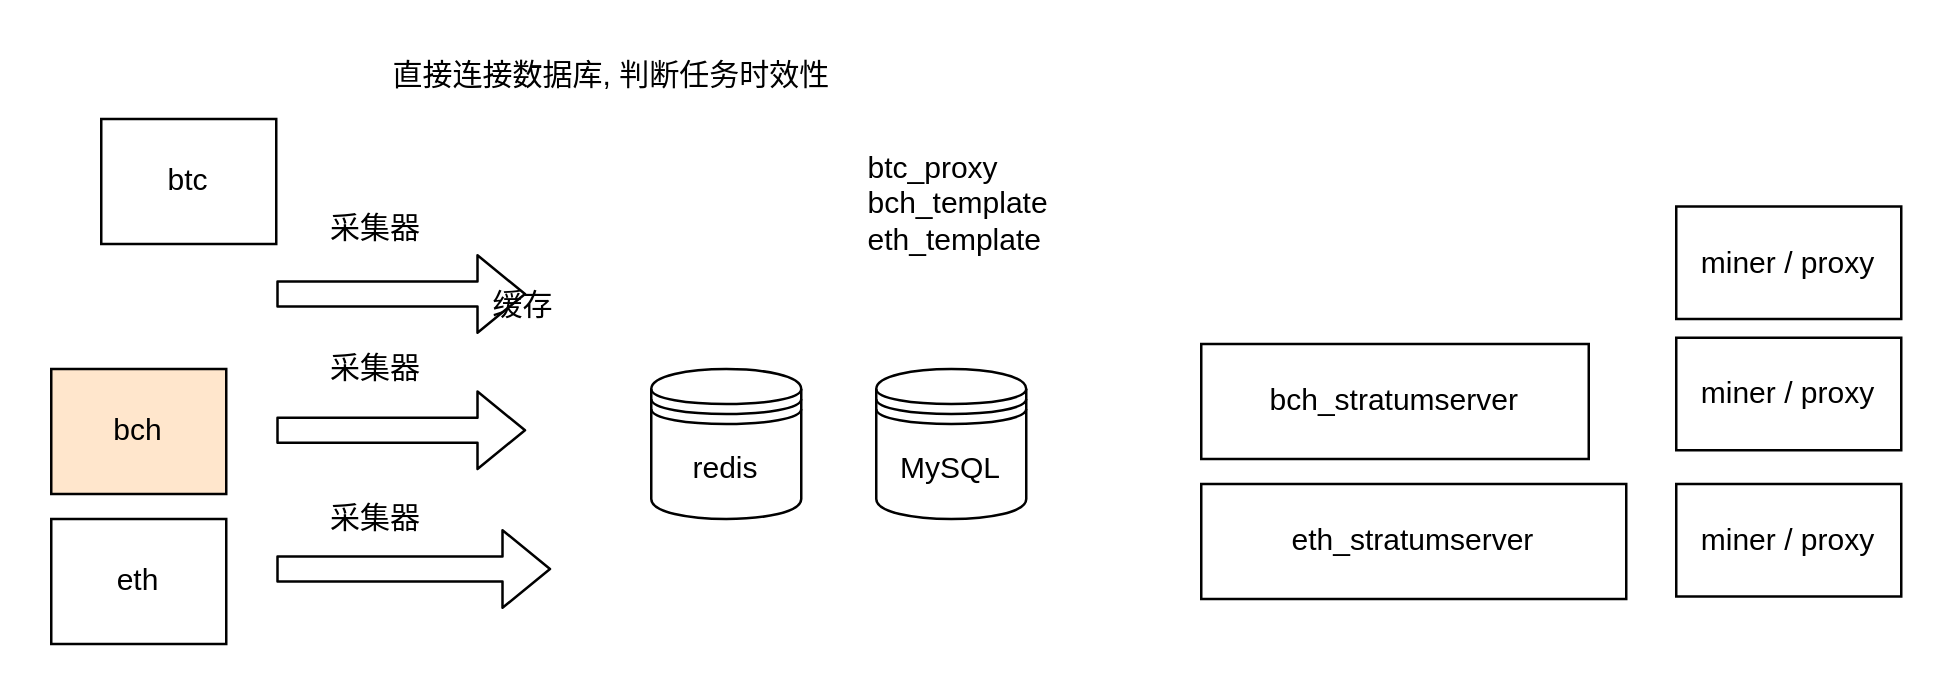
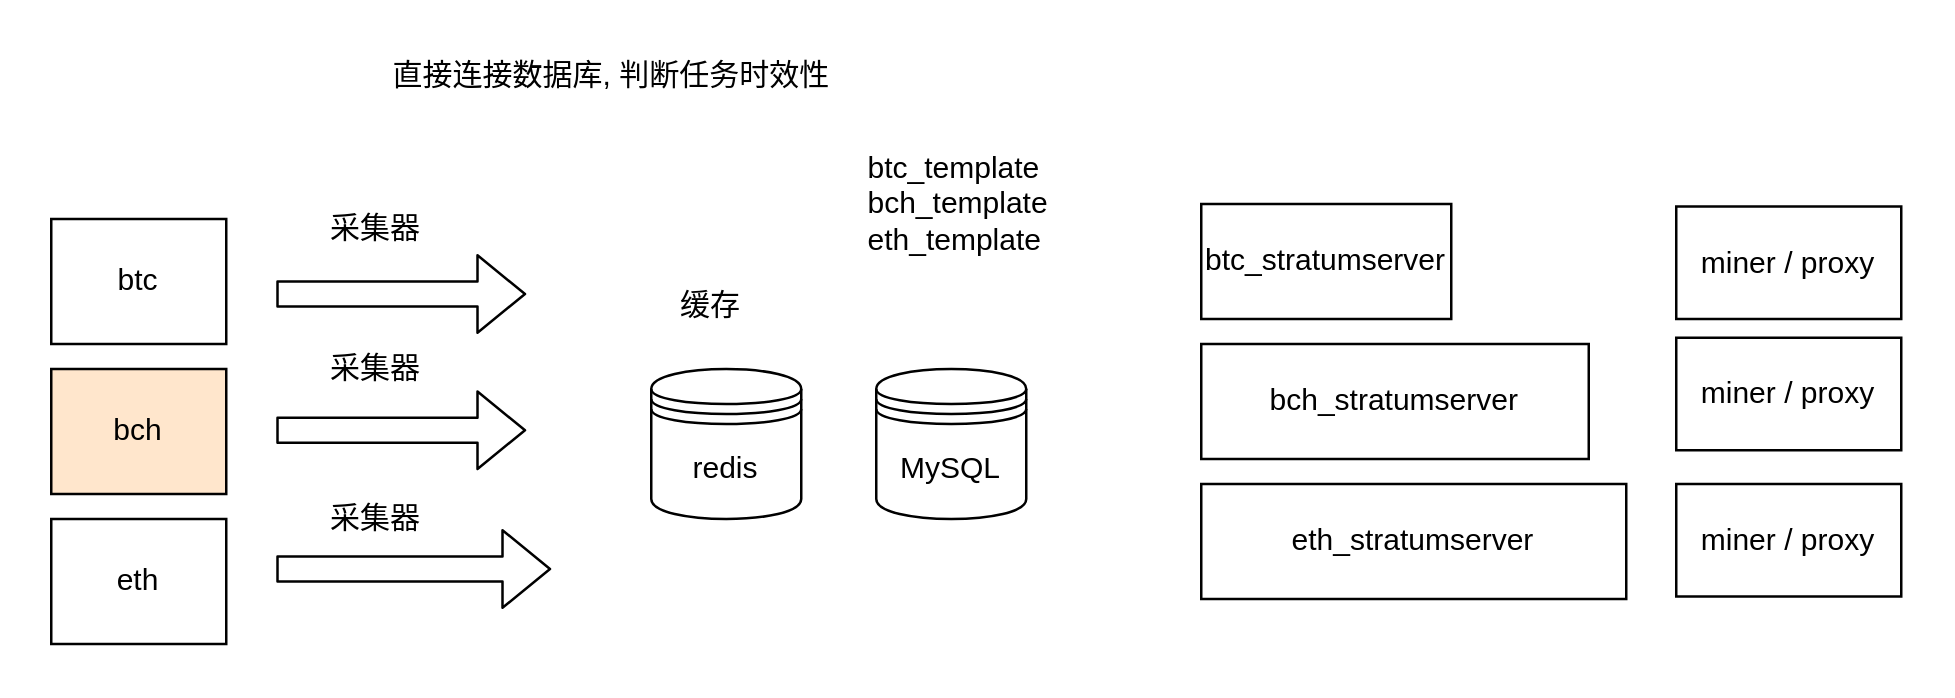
  <mxCell id="0" />
  <mxCell id="1" parent="0" />
- <mxCell id="2" value="btc" style="rounded=0;whiteSpace=wrap;html=1;" vertex="1" parent="1"><mxGeometry x="40" y="47" width="70" height="50" as="geometry" /></mxCell>
+ <mxCell id="2" value="btc" style="rounded=0;whiteSpace=wrap;html=1;" vertex="1" parent="1"><mxGeometry x="20" y="87" width="70" height="50" as="geometry" /></mxCell>
  <mxCell id="3" value="eth" style="rounded=0;whiteSpace=wrap;html=1;" vertex="1" parent="1"><mxGeometry x="20" y="207" width="70" height="50" as="geometry" /></mxCell>
  <mxCell id="4" value="bch" style="rounded=0;whiteSpace=wrap;html=1;fillColor=#ffe6cc;" vertex="1" parent="1"><mxGeometry x="20" y="147" width="70" height="50" as="geometry" /></mxCell>
  <mxCell id="5" value="" style="shape=flexArrow;endArrow=classic;html=1;" edge="1" parent="1"><mxGeometry width="50" height="50" relative="1" as="geometry"><mxPoint x="110" y="117" as="sourcePoint" /><mxPoint x="210" y="117" as="targetPoint" /></mxGeometry></mxCell>
  <mxCell id="6" value="" style="shape=flexArrow;endArrow=classic;html=1;" edge="1" parent="1"><mxGeometry width="50" height="50" relative="1" as="geometry"><mxPoint x="110" y="171.5" as="sourcePoint" /><mxPoint x="210" y="171.5" as="targetPoint" /></mxGeometry></mxCell>
  <mxCell id="7" value="" style="shape=flexArrow;endArrow=classic;html=1;" edge="1" parent="1"><mxGeometry width="50" height="50" relative="1" as="geometry"><mxPoint x="110" y="227" as="sourcePoint" /><mxPoint x="220" y="227" as="targetPoint" /></mxGeometry></mxCell>
  <mxCell id="8" value="采集器" style="text;html=1;resizable=0;points=[];autosize=1;align=left;verticalAlign=top;spacingTop=-4;" vertex="1" parent="1"><mxGeometry x="130" y="81" width="50" height="20" as="geometry" /></mxCell>
  <mxCell id="9" value="采集器" style="text;html=1;resizable=0;points=[];autosize=1;align=left;verticalAlign=top;spacingTop=-4;" vertex="1" parent="1"><mxGeometry x="130" y="137" width="50" height="20" as="geometry" /></mxCell>
  <mxCell id="10" value="采集器" style="text;html=1;resizable=0;points=[];autosize=1;align=left;verticalAlign=top;spacingTop=-4;" vertex="1" parent="1"><mxGeometry x="130" y="197" width="50" height="20" as="geometry" /></mxCell>
  <mxCell id="11" value="MySQL" style="shape=datastore;whiteSpace=wrap;html=1;" vertex="1" parent="1"><mxGeometry x="350" y="147" width="60" height="60" as="geometry" /></mxCell>
- <mxCell id="12" value="btc_proxy&lt;br&gt;bch_template&lt;br&gt;eth_template&lt;br&gt;" style="text;html=1;resizable=0;points=[];autosize=1;align=left;verticalAlign=top;spacingTop=-4;" vertex="1" parent="1"><mxGeometry x="345" y="57" width="90" height="40" as="geometry" /></mxCell>
+ <mxCell id="12" value="btc_template&lt;br&gt;bch_template&lt;br&gt;eth_template&lt;br&gt;" style="text;html=1;resizable=0;points=[];autosize=1;align=left;verticalAlign=top;spacingTop=-4;" vertex="1" parent="1"><mxGeometry x="345" y="57" width="90" height="40" as="geometry" /></mxCell>
  <mxCell id="13" value="直接连接数据库, 判断任务时效性" style="text;html=1;resizable=0;points=[];autosize=1;align=left;verticalAlign=top;spacingTop=-4;" vertex="1" parent="1"><mxGeometry x="155" y="20" width="190" height="20" as="geometry" /></mxCell>
  <mxCell id="14" value="redis" style="shape=datastore;whiteSpace=wrap;html=1;" vertex="1" parent="1"><mxGeometry x="260" y="147" width="60" height="60" as="geometry" /></mxCell>
- <mxCell id="15" value="缓存" style="text;html=1;resizable=0;points=[];autosize=1;align=left;verticalAlign=top;spacingTop=-4;" vertex="1" parent="1"><mxGeometry x="195" y="112" width="40" height="20" as="geometry" /></mxCell>
+ <mxCell id="15" value="缓存" style="text;html=1;resizable=0;points=[];autosize=1;align=left;verticalAlign=top;spacingTop=-4;" vertex="1" parent="1"><mxGeometry x="270" y="112" width="40" height="20" as="geometry" /></mxCell>
+ <mxCell id="16" value="btc_stratumserver" style="rounded=0;whiteSpace=wrap;html=1;" vertex="1" parent="1"><mxGeometry x="480" y="81" width="100" height="46" as="geometry" /></mxCell>
  <mxCell id="17" value="bch_stratumserver" style="rounded=0;whiteSpace=wrap;html=1;" vertex="1" parent="1"><mxGeometry x="480" y="137" width="155" height="46" as="geometry" /></mxCell>
  <mxCell id="18" value="eth_stratumserver" style="rounded=0;whiteSpace=wrap;html=1;" vertex="1" parent="1"><mxGeometry x="480" y="193" width="170" height="46" as="geometry" /></mxCell>
  <mxCell id="19" value="miner / proxy" style="rounded=0;whiteSpace=wrap;html=1;" vertex="1" parent="1"><mxGeometry x="670" y="82" width="90" height="45" as="geometry" /></mxCell>
  <mxCell id="20" value="miner / proxy" style="rounded=0;whiteSpace=wrap;html=1;" vertex="1" parent="1"><mxGeometry x="670" y="134.5" width="90" height="45" as="geometry" /></mxCell>
  <mxCell id="21" value="miner / proxy" style="rounded=0;whiteSpace=wrap;html=1;" vertex="1" parent="1"><mxGeometry x="670" y="193" width="90" height="45" as="geometry" /></mxCell>
